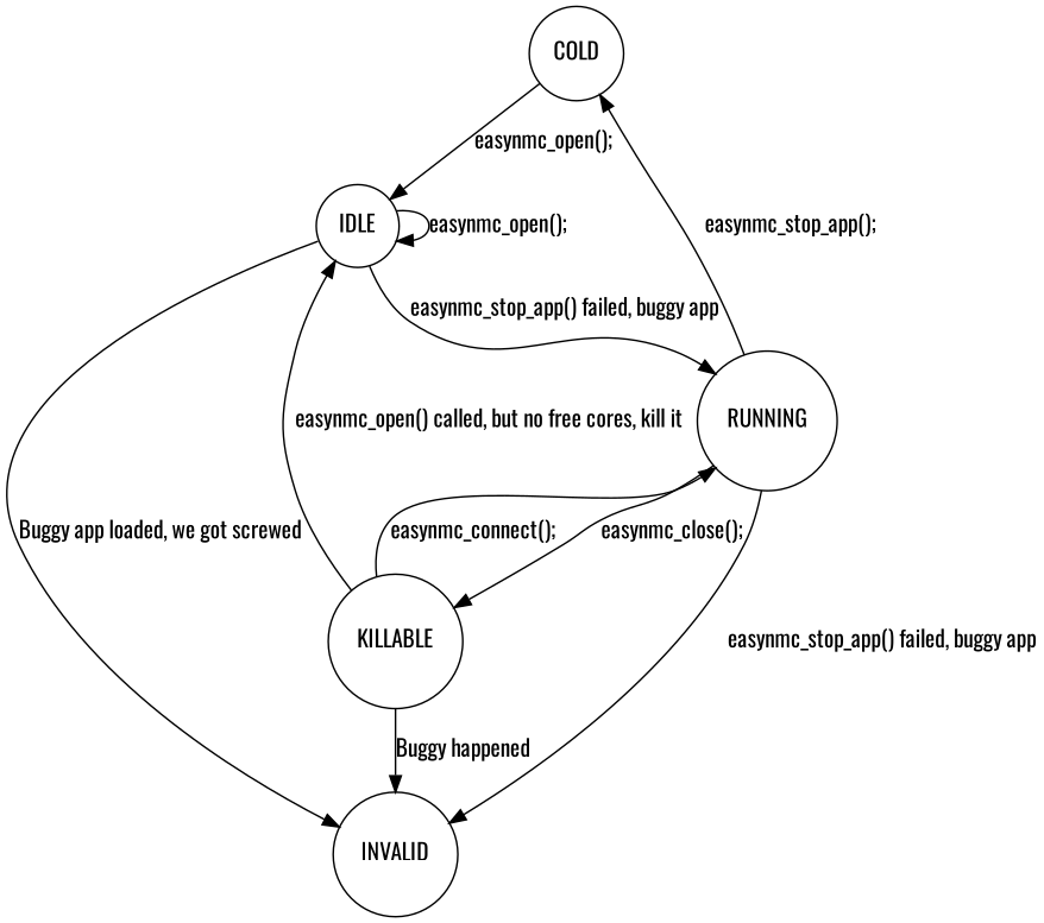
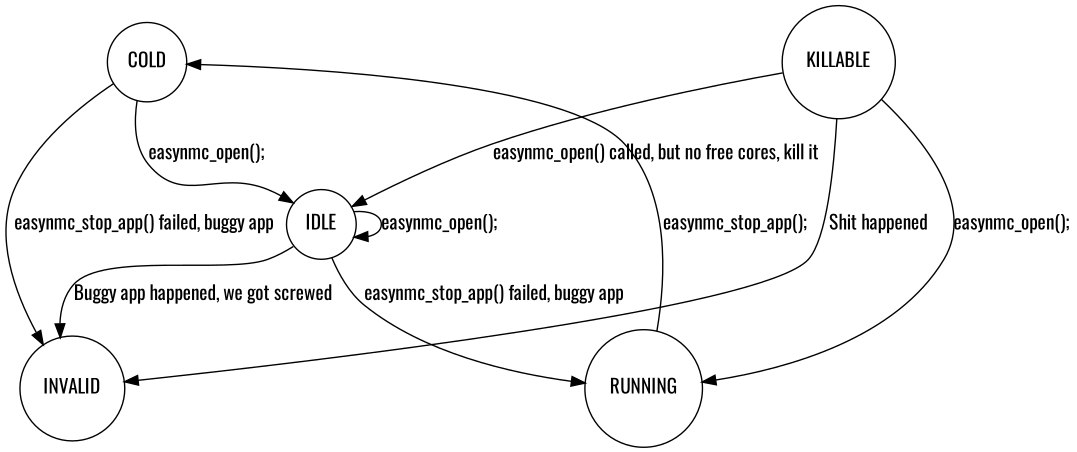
  digraph {
    fontname=Oswald
    rankdir=TD
    node [fontname=Oswald shape=circle]
    edge [fontname=Oswald]
    COLD
    IDLE
    RUNNING
    INVALID
    KILLABLE
    COLD -> IDLE [label="easynmc_open();"]
    IDLE -> IDLE [label="easynmc_open();"]
    IDLE -> RUNNING [label="easynmc_stop_app() failed, buggy app"]
-   IDLE -> INVALID [label="Buggy app loaded, we got screwed"]
+   IDLE -> INVALID [label="Buggy app happened, we got screwed"]
    RUNNING -> COLD [label="easynmc_stop_app();"]
-   RUNNING -> INVALID [label="easynmc_stop_app() failed, buggy app"]
-   RUNNING -> KILLABLE [label="easynmc_close();"]
+   COLD -> INVALID [label="easynmc_stop_app() failed, buggy app"]
    KILLABLE -> IDLE [label="easynmc_open() called, but no free cores, kill it"]
-   KILLABLE -> RUNNING [label="easynmc_connect();"]
-   KILLABLE -> INVALID [label="Buggy happened"]
+   KILLABLE -> RUNNING [label="easynmc_open();"]
+   KILLABLE -> INVALID [label="Shit happened"]
  }
